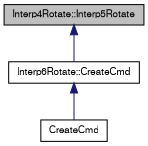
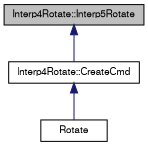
  digraph {
    rankdir=TB
    node [color=black fillcolor=white fontname=FreeSans fontsize=10 shape=record style=filled]
    edge [color=midnightblue dir=back fontname=FreeSans fontsize=10 labelfontname=FreeSans labelfontsize=10 style=solid]
    n1 [fillcolor=grey75 fontcolor=black height=0.2 label="Interp4Rotate::Interp5Rotate" width=0.4]
-   n2 [height=0.2 label="Interp6Rotate::CreateCmd" width=0.4]
-   n3 [height=0.2 label=CreateCmd width=0.4]
+   n2 [height=0.2 label="Interp4Rotate::CreateCmd" width=0.4]
+   n3 [height=0.2 label=Rotate width=0.4]
    n1 -> n2
    n2 -> n3
  }
